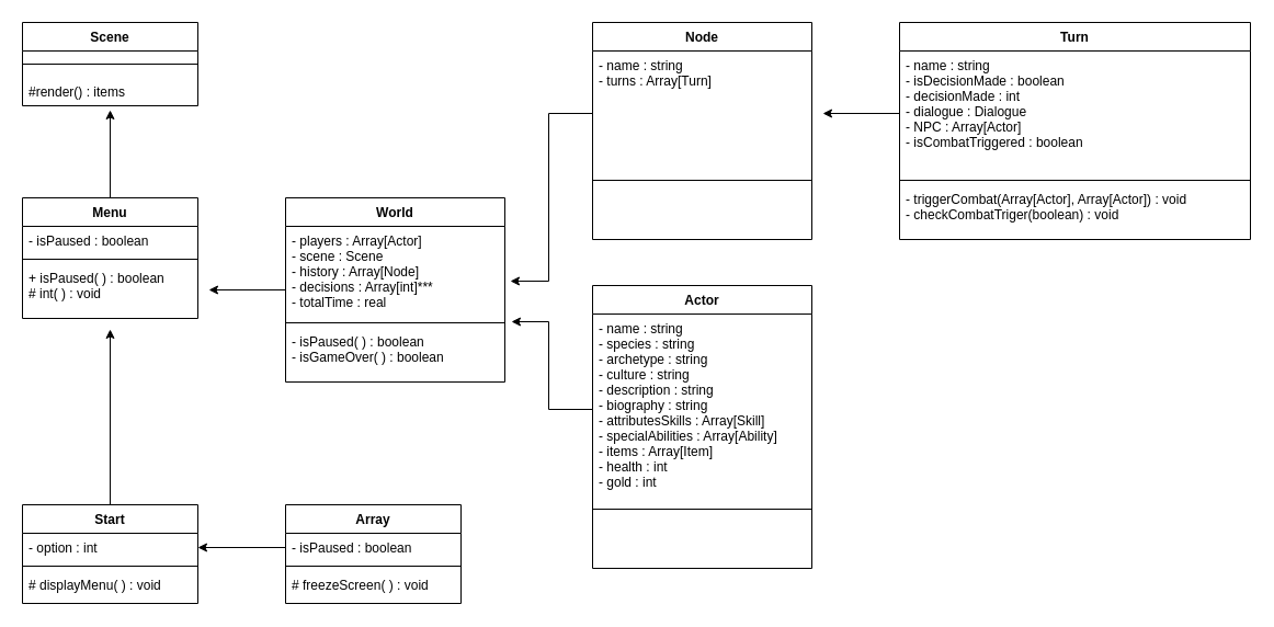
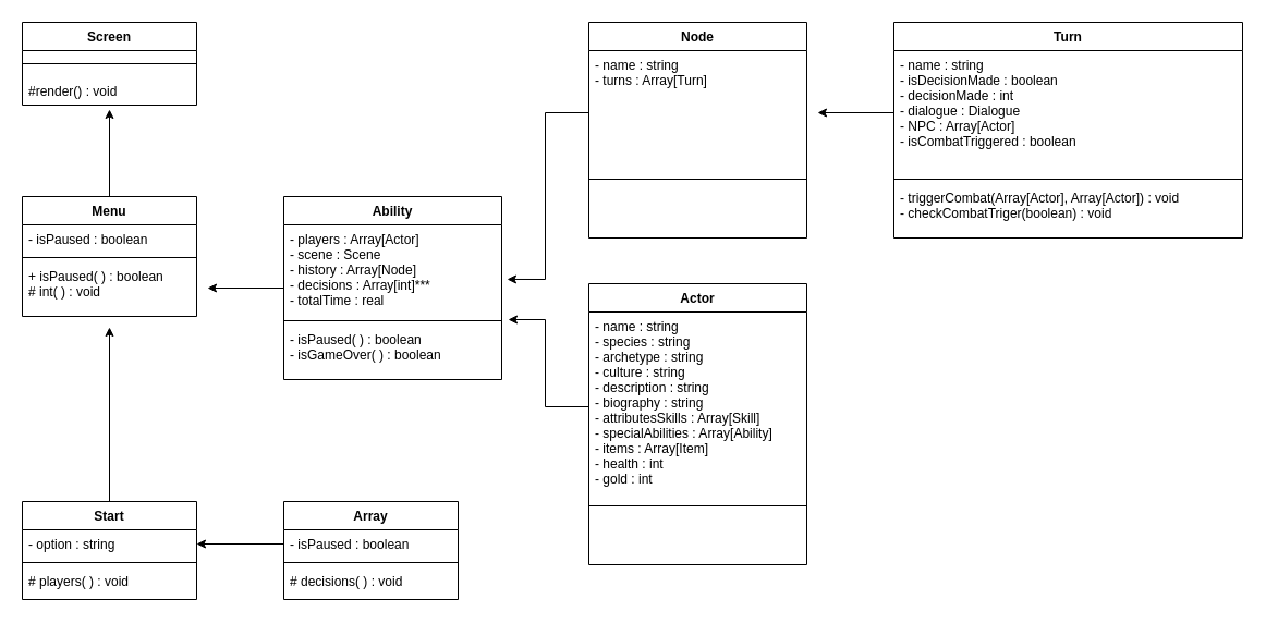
  <mxCell id="0" />
  <mxCell id="1" parent="0" />
- <mxCell id="2" value="Scene" style="swimlane;fontStyle=1;align=center;verticalAlign=top;childLayout=stackLayout;horizontal=1;startSize=26;horizontalStack=0;resizeParent=1;resizeParentMax=0;resizeLast=0;collapsible=1;marginBottom=0;" parent="1" vertex="1"><mxGeometry x="20" y="20" width="160" height="76" as="geometry" /></mxCell>
+ <mxCell id="2" value="Screen" style="swimlane;fontStyle=1;align=center;verticalAlign=top;childLayout=stackLayout;horizontal=1;startSize=26;horizontalStack=0;resizeParent=1;resizeParentMax=0;resizeLast=0;collapsible=1;marginBottom=0;" parent="1" vertex="1"><mxGeometry x="20" y="20" width="160" height="76" as="geometry" /></mxCell>
  <mxCell id="3" value="" style="line;strokeWidth=1;fillColor=none;align=left;verticalAlign=middle;spacingTop=-1;spacingLeft=3;spacingRight=3;rotatable=0;labelPosition=right;points=[];portConstraint=eastwest;" parent="2" vertex="1"><mxGeometry y="26" width="160" height="24" as="geometry" /></mxCell>
- <mxCell id="4" value="#render() : items" style="text;strokeColor=none;fillColor=none;align=left;verticalAlign=top;spacingLeft=4;spacingRight=4;overflow=hidden;rotatable=0;points=[[0,0.5],[1,0.5]];portConstraint=eastwest;" parent="2" vertex="1"><mxGeometry y="50" width="160" height="26" as="geometry" /></mxCell>
+ <mxCell id="4" value="#render() : void" style="text;strokeColor=none;fillColor=none;align=left;verticalAlign=top;spacingLeft=4;spacingRight=4;overflow=hidden;rotatable=0;points=[[0,0.5],[1,0.5]];portConstraint=eastwest;" parent="2" vertex="1"><mxGeometry y="50" width="160" height="26" as="geometry" /></mxCell>
  <mxCell id="5" style="edgeStyle=orthogonalEdgeStyle;rounded=0;orthogonalLoop=1;jettySize=auto;html=1;" parent="1" source="6" edge="1"><mxGeometry relative="1" as="geometry"><mxPoint x="100" y="100" as="targetPoint" /></mxGeometry></mxCell>
  <mxCell id="6" value="Menu" style="swimlane;fontStyle=1;align=center;verticalAlign=top;childLayout=stackLayout;horizontal=1;startSize=26;horizontalStack=0;resizeParent=1;resizeParentMax=0;resizeLast=0;collapsible=1;marginBottom=0;" parent="1" vertex="1"><mxGeometry x="20" y="180" width="160" height="110" as="geometry" /></mxCell>
  <mxCell id="7" value="- isPaused : boolean" style="text;strokeColor=none;fillColor=none;align=left;verticalAlign=top;spacingLeft=4;spacingRight=4;overflow=hidden;rotatable=0;points=[[0,0.5],[1,0.5]];portConstraint=eastwest;" parent="6" vertex="1"><mxGeometry y="26" width="160" height="26" as="geometry" /></mxCell>
  <mxCell id="8" value="" style="line;strokeWidth=1;fillColor=none;align=left;verticalAlign=middle;spacingTop=-1;spacingLeft=3;spacingRight=3;rotatable=0;labelPosition=right;points=[];portConstraint=eastwest;" parent="6" vertex="1"><mxGeometry y="52" width="160" height="8" as="geometry" /></mxCell>
  <mxCell id="9" value="+ isPaused( ) : boolean&#10;# int( ) : void&#10;" style="text;strokeColor=none;fillColor=none;align=left;verticalAlign=top;spacingLeft=4;spacingRight=4;overflow=hidden;rotatable=0;points=[[0,0.5],[1,0.5]];portConstraint=eastwest;" parent="6" vertex="1"><mxGeometry y="60" width="160" height="50" as="geometry" /></mxCell>
  <mxCell id="10" style="edgeStyle=orthogonalEdgeStyle;rounded=0;orthogonalLoop=1;jettySize=auto;html=1;" parent="1" source="11" edge="1"><mxGeometry relative="1" as="geometry"><mxPoint x="190" y="264" as="targetPoint" /></mxGeometry></mxCell>
- <mxCell id="11" value="World" style="swimlane;fontStyle=1;align=center;verticalAlign=top;childLayout=stackLayout;horizontal=1;startSize=26;horizontalStack=0;resizeParent=1;resizeParentMax=0;resizeLast=0;collapsible=1;marginBottom=0;" parent="1" vertex="1"><mxGeometry x="260" y="180" width="200" height="168" as="geometry" /></mxCell>
+ <mxCell id="11" value="Ability" style="swimlane;fontStyle=1;align=center;verticalAlign=top;childLayout=stackLayout;horizontal=1;startSize=26;horizontalStack=0;resizeParent=1;resizeParentMax=0;resizeLast=0;collapsible=1;marginBottom=0;" parent="1" vertex="1"><mxGeometry x="260" y="180" width="200" height="168" as="geometry" /></mxCell>
  <mxCell id="12" value="- players : Array[Actor]&#10;- scene : Scene&#10;- history : Array[Node]&#10;- decisions : Array[int]***&#10;- totalTime : real&#10;&#10;&#10;" style="text;strokeColor=none;fillColor=none;align=left;verticalAlign=top;spacingLeft=4;spacingRight=4;overflow=hidden;rotatable=0;points=[[0,0.5],[1,0.5]];portConstraint=eastwest;" parent="11" vertex="1"><mxGeometry y="26" width="200" height="84" as="geometry" /></mxCell>
  <mxCell id="13" value="" style="line;strokeWidth=1;fillColor=none;align=left;verticalAlign=middle;spacingTop=-1;spacingLeft=3;spacingRight=3;rotatable=0;labelPosition=right;points=[];portConstraint=eastwest;" parent="11" vertex="1"><mxGeometry y="110" width="200" height="8" as="geometry" /></mxCell>
  <mxCell id="14" value="- isPaused( ) : boolean&#10;- isGameOver( ) : boolean &#10;" style="text;strokeColor=none;fillColor=none;align=left;verticalAlign=top;spacingLeft=4;spacingRight=4;overflow=hidden;rotatable=0;points=[[0,0.5],[1,0.5]];portConstraint=eastwest;" parent="11" vertex="1"><mxGeometry y="118" width="200" height="50" as="geometry" /></mxCell>
  <mxCell id="15" style="edgeStyle=orthogonalEdgeStyle;rounded=0;orthogonalLoop=1;jettySize=auto;html=1;" parent="1" source="16" edge="1"><mxGeometry relative="1" as="geometry"><mxPoint x="100" y="300" as="targetPoint" /></mxGeometry></mxCell>
  <mxCell id="16" value="Start" style="swimlane;fontStyle=1;align=center;verticalAlign=top;childLayout=stackLayout;horizontal=1;startSize=26;horizontalStack=0;resizeParent=1;resizeParentMax=0;resizeLast=0;collapsible=1;marginBottom=0;" parent="1" vertex="1"><mxGeometry x="20" y="460" width="160" height="90" as="geometry" /></mxCell>
- <mxCell id="17" value="- option : int" style="text;strokeColor=none;fillColor=none;align=left;verticalAlign=top;spacingLeft=4;spacingRight=4;overflow=hidden;rotatable=0;points=[[0,0.5],[1,0.5]];portConstraint=eastwest;" parent="16" vertex="1"><mxGeometry y="26" width="160" height="26" as="geometry" /></mxCell>
+ <mxCell id="17" value="- option : string" style="text;strokeColor=none;fillColor=none;align=left;verticalAlign=top;spacingLeft=4;spacingRight=4;overflow=hidden;rotatable=0;points=[[0,0.5],[1,0.5]];portConstraint=eastwest;" parent="16" vertex="1"><mxGeometry y="26" width="160" height="26" as="geometry" /></mxCell>
  <mxCell id="18" value="" style="line;strokeWidth=1;fillColor=none;align=left;verticalAlign=middle;spacingTop=-1;spacingLeft=3;spacingRight=3;rotatable=0;labelPosition=right;points=[];portConstraint=eastwest;" parent="16" vertex="1"><mxGeometry y="52" width="160" height="8" as="geometry" /></mxCell>
- <mxCell id="19" value="# displayMenu( ) : void" style="text;strokeColor=none;fillColor=none;align=left;verticalAlign=top;spacingLeft=4;spacingRight=4;overflow=hidden;rotatable=0;points=[[0,0.5],[1,0.5]];portConstraint=eastwest;" parent="16" vertex="1"><mxGeometry y="60" width="160" height="30" as="geometry" /></mxCell>
+ <mxCell id="19" value="# players( ) : void" style="text;strokeColor=none;fillColor=none;align=left;verticalAlign=top;spacingLeft=4;spacingRight=4;overflow=hidden;rotatable=0;points=[[0,0.5],[1,0.5]];portConstraint=eastwest;" parent="16" vertex="1"><mxGeometry y="60" width="160" height="30" as="geometry" /></mxCell>
  <mxCell id="20" value="Array" style="swimlane;fontStyle=1;align=center;verticalAlign=top;childLayout=stackLayout;horizontal=1;startSize=26;horizontalStack=0;resizeParent=1;resizeParentMax=0;resizeLast=0;collapsible=1;marginBottom=0;" parent="1" vertex="1"><mxGeometry x="260" y="460" width="160" height="90" as="geometry" /></mxCell>
  <mxCell id="21" value="- isPaused : boolean" style="text;strokeColor=none;fillColor=none;align=left;verticalAlign=top;spacingLeft=4;spacingRight=4;overflow=hidden;rotatable=0;points=[[0,0.5],[1,0.5]];portConstraint=eastwest;" parent="20" vertex="1"><mxGeometry y="26" width="160" height="26" as="geometry" /></mxCell>
  <mxCell id="22" value="" style="line;strokeWidth=1;fillColor=none;align=left;verticalAlign=middle;spacingTop=-1;spacingLeft=3;spacingRight=3;rotatable=0;labelPosition=right;points=[];portConstraint=eastwest;" parent="20" vertex="1"><mxGeometry y="52" width="160" height="8" as="geometry" /></mxCell>
- <mxCell id="23" value="# freezeScreen( ) : void" style="text;strokeColor=none;fillColor=none;align=left;verticalAlign=top;spacingLeft=4;spacingRight=4;overflow=hidden;rotatable=0;points=[[0,0.5],[1,0.5]];portConstraint=eastwest;" parent="20" vertex="1"><mxGeometry y="60" width="160" height="30" as="geometry" /></mxCell>
+ <mxCell id="23" value="# decisions( ) : void" style="text;strokeColor=none;fillColor=none;align=left;verticalAlign=top;spacingLeft=4;spacingRight=4;overflow=hidden;rotatable=0;points=[[0,0.5],[1,0.5]];portConstraint=eastwest;" parent="20" vertex="1"><mxGeometry y="60" width="160" height="30" as="geometry" /></mxCell>
  <mxCell id="24" style="edgeStyle=orthogonalEdgeStyle;rounded=0;orthogonalLoop=1;jettySize=auto;html=1;entryX=1;entryY=0.5;entryDx=0;entryDy=0;" parent="1" source="21" target="17" edge="1"><mxGeometry relative="1" as="geometry" /></mxCell>
  <mxCell id="25" value="Actor" style="swimlane;fontStyle=1;align=center;verticalAlign=top;childLayout=stackLayout;horizontal=1;startSize=26;horizontalStack=0;resizeParent=1;resizeParentMax=0;resizeLast=0;collapsible=1;marginBottom=0;" parent="1" vertex="1"><mxGeometry x="540" y="260" width="200" height="258" as="geometry" /></mxCell>
  <mxCell id="26" value="- name : string&#10;- species : string&#10;- archetype : string&#10;- culture : string&#10;- description : string&#10;- biography : string&#10;- attributesSkills : Array[Skill]&#10;- specialAbilities : Array[Ability]&#10;- items : Array[Item]&#10;- health : int&#10;- gold : int&#10;&#10;" style="text;strokeColor=none;fillColor=none;align=left;verticalAlign=top;spacingLeft=4;spacingRight=4;overflow=hidden;rotatable=0;points=[[0,0.5],[1,0.5]];portConstraint=eastwest;" parent="25" vertex="1"><mxGeometry y="26" width="200" height="174" as="geometry" /></mxCell>
  <mxCell id="27" value="" style="line;strokeWidth=1;fillColor=none;align=left;verticalAlign=middle;spacingTop=-1;spacingLeft=3;spacingRight=3;rotatable=0;labelPosition=right;points=[];portConstraint=eastwest;" parent="25" vertex="1"><mxGeometry y="200" width="200" height="8" as="geometry" /></mxCell>
  <mxCell id="28" value=" &#10;" style="text;strokeColor=none;fillColor=none;align=left;verticalAlign=top;spacingLeft=4;spacingRight=4;overflow=hidden;rotatable=0;points=[[0,0.5],[1,0.5]];portConstraint=eastwest;" parent="25" vertex="1"><mxGeometry y="208" width="200" height="50" as="geometry" /></mxCell>
  <mxCell id="29" style="edgeStyle=orthogonalEdgeStyle;rounded=0;orthogonalLoop=1;jettySize=auto;html=1;entryX=1.03;entryY=-0.1;entryDx=0;entryDy=0;entryPerimeter=0;" parent="1" source="26" target="14" edge="1"><mxGeometry relative="1" as="geometry" /></mxCell>
  <mxCell id="30" value="Turn" style="swimlane;fontStyle=1;align=center;verticalAlign=top;childLayout=stackLayout;horizontal=1;startSize=26;horizontalStack=0;resizeParent=1;resizeParentMax=0;resizeLast=0;collapsible=1;marginBottom=0;" parent="1" vertex="1"><mxGeometry x="820" y="20" width="320" height="198" as="geometry" /></mxCell>
  <mxCell id="31" value="- name : string&#10;- isDecisionMade : boolean&#10;- decisionMade : int&#10;- dialogue : Dialogue&#10;- NPC : Array[Actor]&#10;- isCombatTriggered : boolean&#10;" style="text;strokeColor=none;fillColor=none;align=left;verticalAlign=top;spacingLeft=4;spacingRight=4;overflow=hidden;rotatable=0;points=[[0,0.5],[1,0.5]];portConstraint=eastwest;" parent="30" vertex="1"><mxGeometry y="26" width="320" height="114" as="geometry" /></mxCell>
  <mxCell id="32" value="" style="line;strokeWidth=1;fillColor=none;align=left;verticalAlign=middle;spacingTop=-1;spacingLeft=3;spacingRight=3;rotatable=0;labelPosition=right;points=[];portConstraint=eastwest;" parent="30" vertex="1"><mxGeometry y="140" width="320" height="8" as="geometry" /></mxCell>
  <mxCell id="33" value="- triggerCombat(Array[Actor], Array[Actor]) : void&#10;- checkCombatTriger(boolean) : void&#10;" style="text;strokeColor=none;fillColor=none;align=left;verticalAlign=top;spacingLeft=4;spacingRight=4;overflow=hidden;rotatable=0;points=[[0,0.5],[1,0.5]];portConstraint=eastwest;" parent="30" vertex="1"><mxGeometry y="148" width="320" height="50" as="geometry" /></mxCell>
  <mxCell id="34" value="Node" style="swimlane;fontStyle=1;align=center;verticalAlign=top;childLayout=stackLayout;horizontal=1;startSize=26;horizontalStack=0;resizeParent=1;resizeParentMax=0;resizeLast=0;collapsible=1;marginBottom=0;" parent="1" vertex="1"><mxGeometry x="540" y="20" width="200" height="198" as="geometry" /></mxCell>
  <mxCell id="35" value="- name : string&#10;- turns : Array[Turn]&#10;&#10;" style="text;strokeColor=none;fillColor=none;align=left;verticalAlign=top;spacingLeft=4;spacingRight=4;overflow=hidden;rotatable=0;points=[[0,0.5],[1,0.5]];portConstraint=eastwest;" parent="34" vertex="1"><mxGeometry y="26" width="200" height="114" as="geometry" /></mxCell>
  <mxCell id="36" value="" style="line;strokeWidth=1;fillColor=none;align=left;verticalAlign=middle;spacingTop=-1;spacingLeft=3;spacingRight=3;rotatable=0;labelPosition=right;points=[];portConstraint=eastwest;" parent="34" vertex="1"><mxGeometry y="140" width="200" height="8" as="geometry" /></mxCell>
  <mxCell id="37" value=" &#10;" style="text;strokeColor=none;fillColor=none;align=left;verticalAlign=top;spacingLeft=4;spacingRight=4;overflow=hidden;rotatable=0;points=[[0,0.5],[1,0.5]];portConstraint=eastwest;" parent="34" vertex="1"><mxGeometry y="148" width="200" height="50" as="geometry" /></mxCell>
  <mxCell id="38" style="edgeStyle=orthogonalEdgeStyle;rounded=0;orthogonalLoop=1;jettySize=auto;html=1;" parent="1" source="31" edge="1"><mxGeometry relative="1" as="geometry"><mxPoint x="750" y="103" as="targetPoint" /></mxGeometry></mxCell>
  <mxCell id="39" style="edgeStyle=orthogonalEdgeStyle;rounded=0;orthogonalLoop=1;jettySize=auto;html=1;entryX=1.025;entryY=0.595;entryDx=0;entryDy=0;entryPerimeter=0;" parent="1" source="35" target="12" edge="1"><mxGeometry relative="1" as="geometry" /></mxCell>
